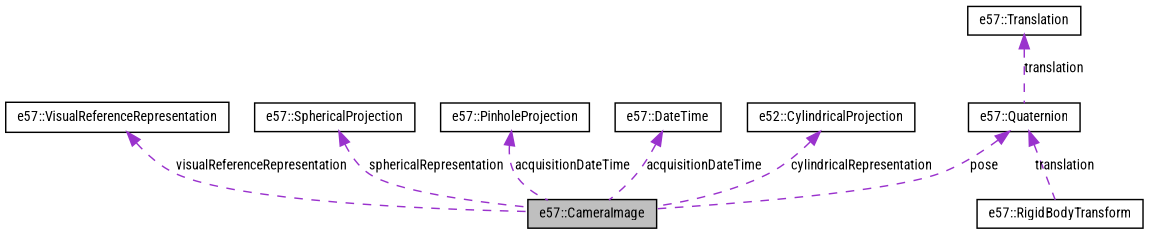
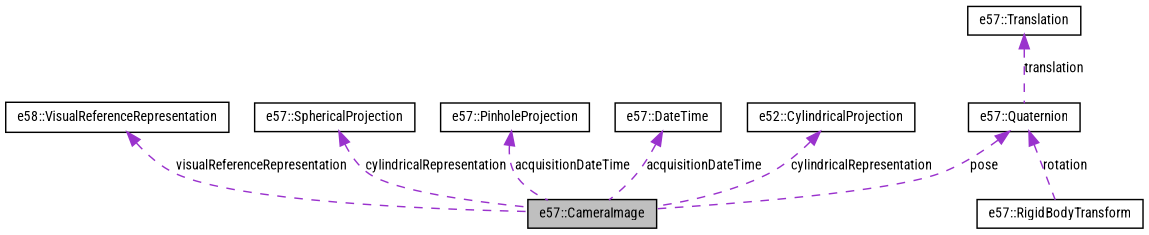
  digraph {
    fontname="Roboto Condensed"
    rankdir=TB
    node [color=black fontname="Roboto Condensed" fontsize=10 shape=record]
    edge [color=darkorchid3 dir=back fontname="Roboto Condensed" fontsize=10 labelfontname=FreeSans labelfontsize=10 style=dashed]
    n1 [fillcolor=grey75 fontcolor=black height=0.2 label="e57::CameraImage" style=filled width=0.4]
    n2 [height=0.2 label="e57::DateTime" width=0.4]
-   n3 [height=0.2 label="e57::VisualReferenceRepresentation" width=0.4]
+   n3 [height=0.2 label="e58::VisualReferenceRepresentation" width=0.4]
    n4 [height=0.2 label="e57::SphericalProjection" width=0.4]
    n5 [height=0.2 label="e57::PinholeProjection" width=0.4]
    n6 [height=0.2 label="e57::RigidBodyTransform" width=0.4]
    n7 [height=0.2 label="e57::Quaternion" width=0.4]
    n8 [height=0.2 label="e57::Translation" width=0.4]
    n9 [height=0.2 label="e52::CylindricalProjection" width=0.4]
    n2 -> n1 [label=acquisitionDateTime]
    n3 -> n1 [label=visualReferenceRepresentation]
-   n4 -> n1 [label=sphericalRepresentation]
+   n4 -> n1 [label=cylindricalRepresentation]
    n5 -> n1 [label=acquisitionDateTime]
    n7 -> n1 [label=pose]
-   n7 -> n6 [label=translation]
+   n7 -> n6 [label=rotation]
    n8 -> n7 [label=translation]
    n9 -> n1 [label=cylindricalRepresentation]
  }
